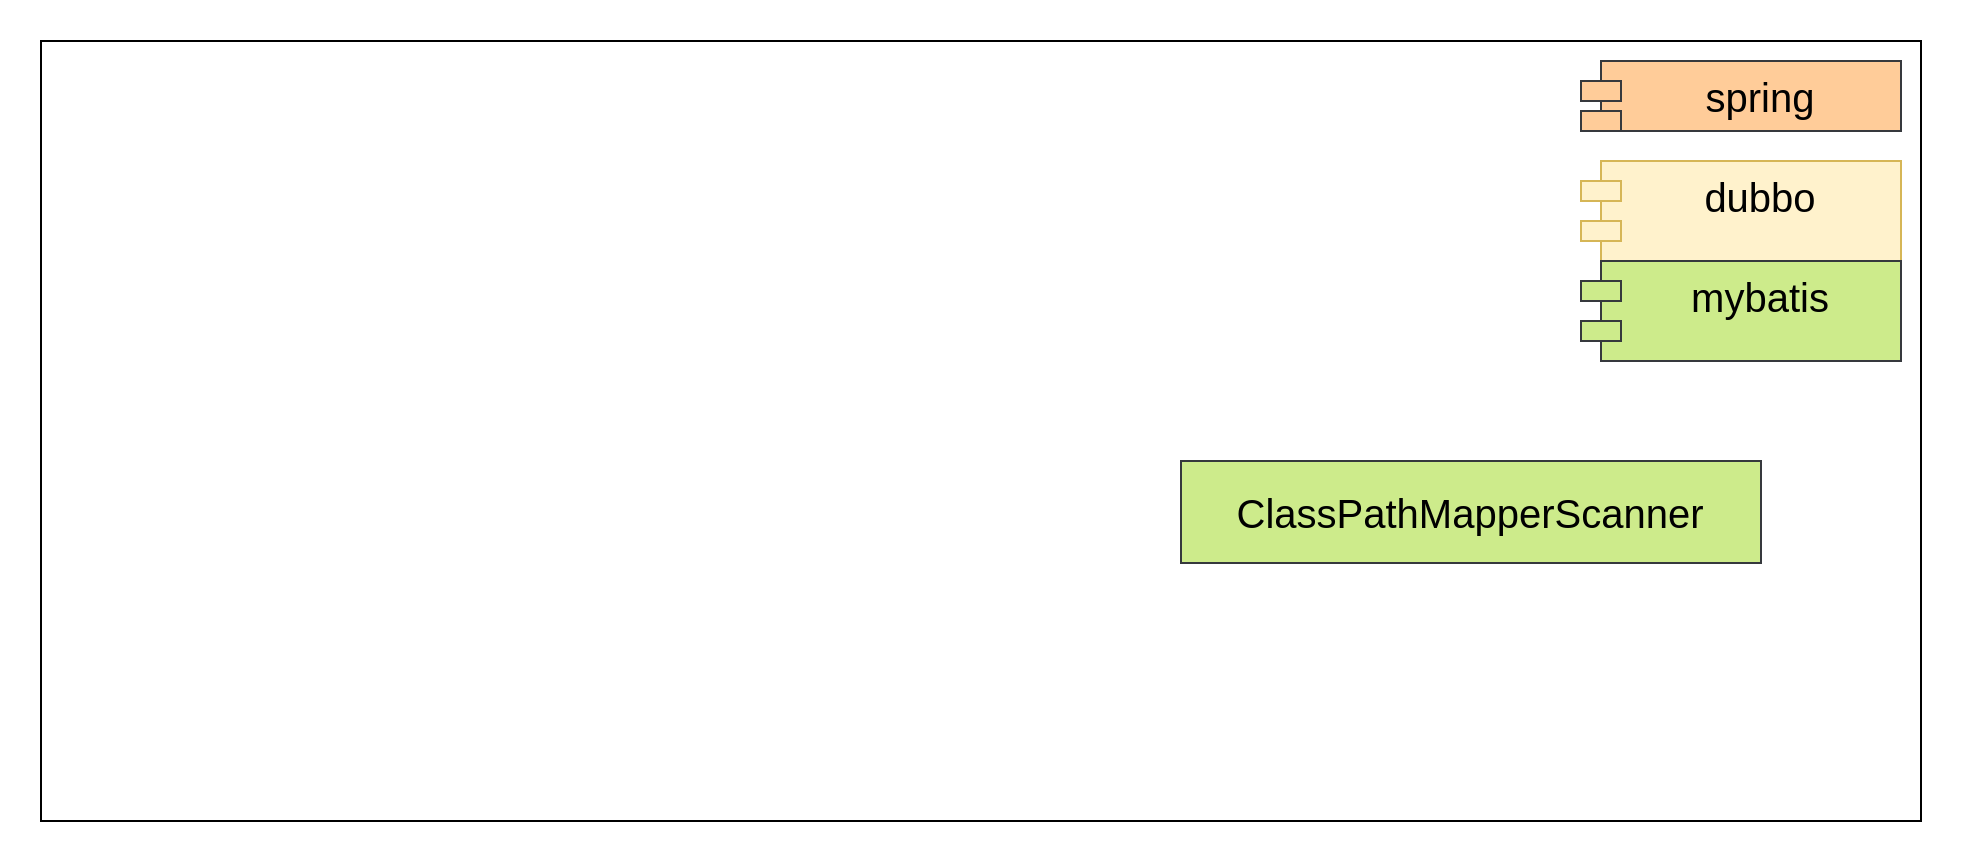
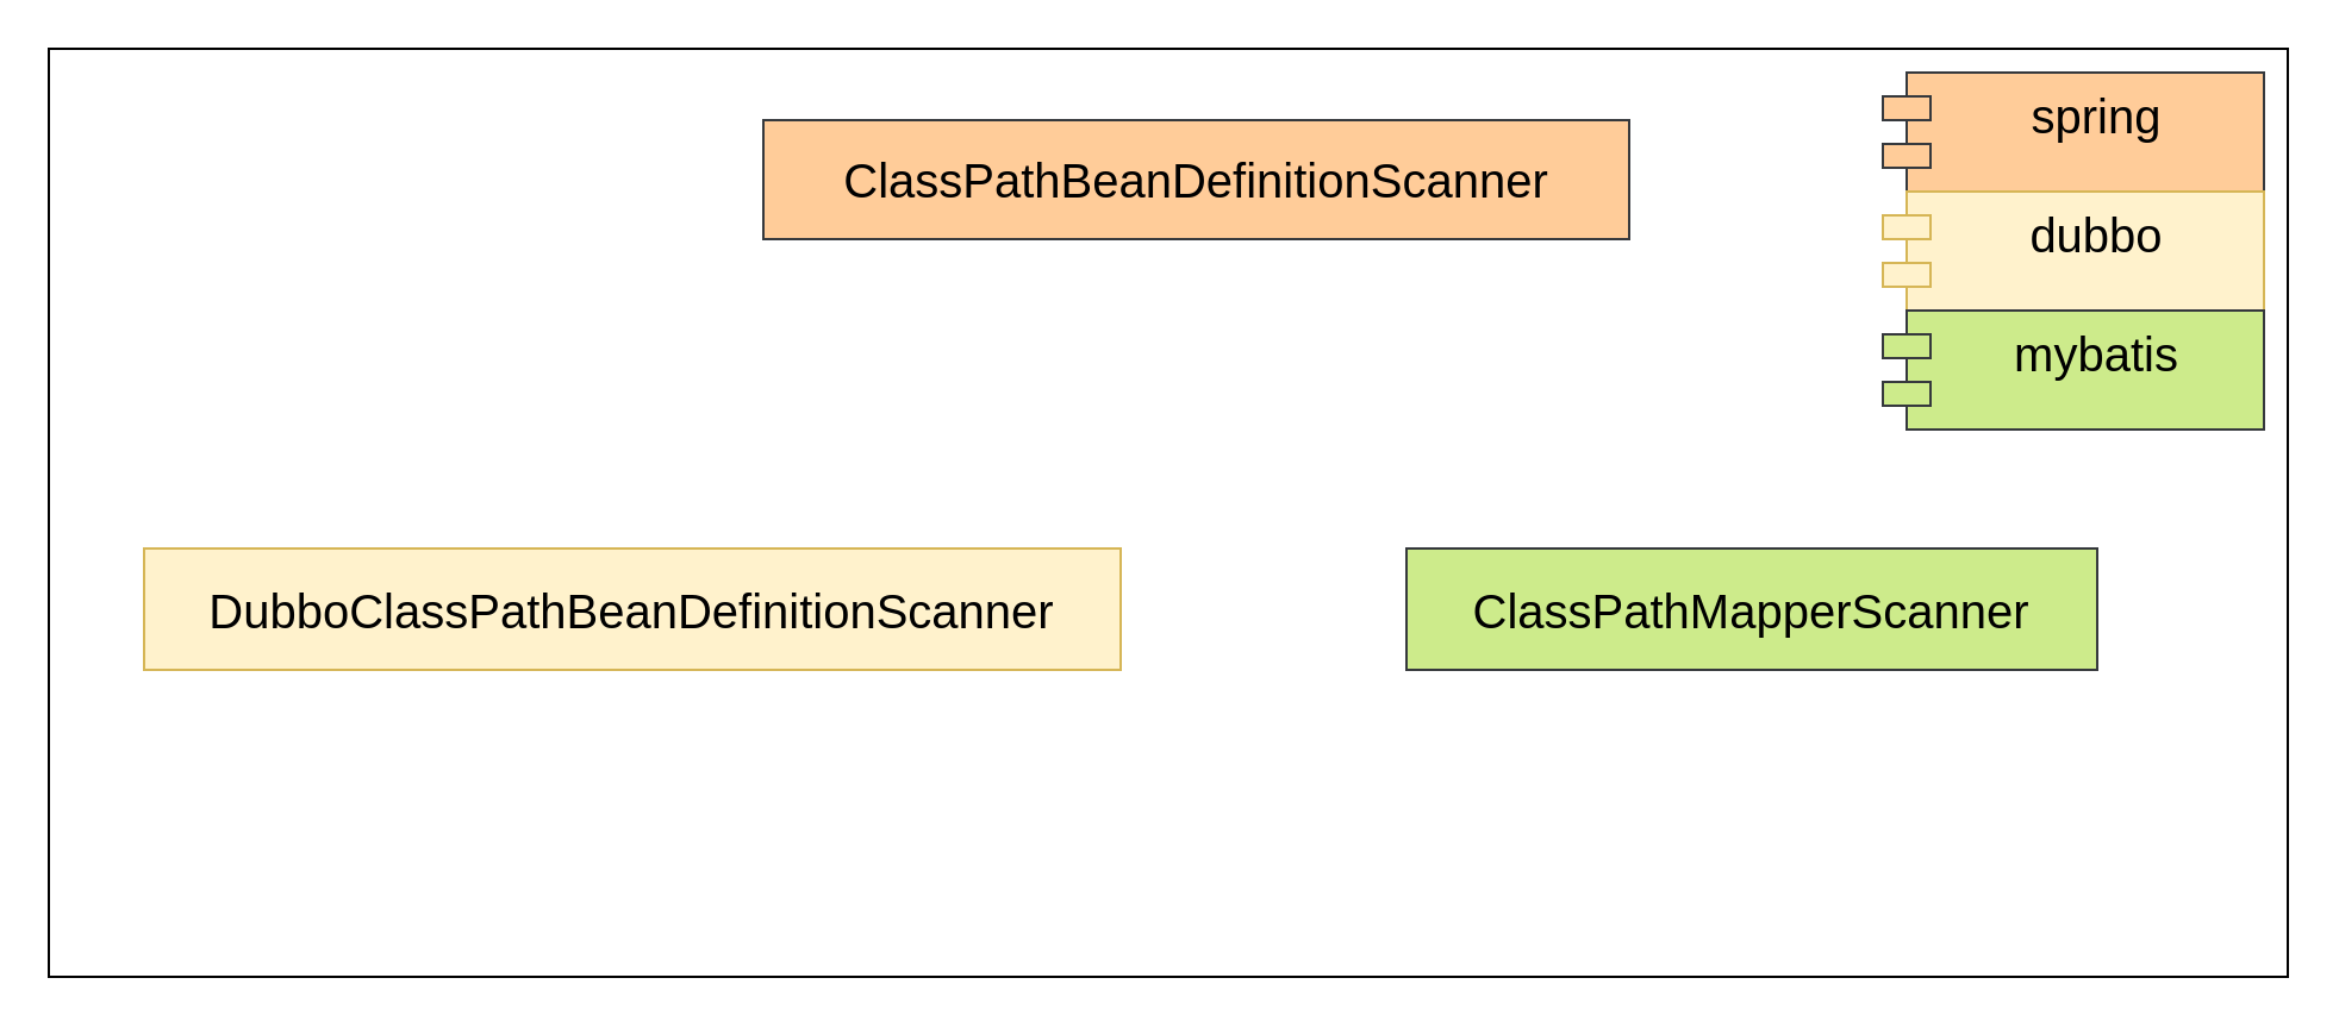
  <mxCell id="0" />
  <mxCell id="1" parent="0" />
  <mxCell id="2" value="" style="rounded=0;whiteSpace=wrap;html=1;" parent="1" vertex="1"><mxGeometry x="20" y="20" width="940" height="390" as="geometry" /></mxCell>
- <mxCell id="5" value="spring&lt;div&gt;&lt;br&gt;&lt;/div&gt;" style="shape=module;align=left;spacingLeft=20;align=center;verticalAlign=top;whiteSpace=wrap;html=1;fontSize=20;fillColor=#ffcc99;strokeColor=#36393d;" parent="1" vertex="1"><mxGeometry x="790" y="30" width="160" height="35" as="geometry" /></mxCell>
+ <mxCell id="3" value="&lt;div&gt;DubboClassPathBeanDefinitionScanner&lt;/div&gt;" style="html=1;whiteSpace=wrap;fontSize=20;verticalAlign=middle;align=center;fillColor=#fff2cc;strokeColor=#d6b656;" parent="1" vertex="1"><mxGeometry x="60" y="230" width="410" height="51" as="geometry" /></mxCell>
+ <mxCell id="4" value="ClassPathBeanDefinitionScanner" style="html=1;whiteSpace=wrap;fontSize=20;fillColor=#ffcc99;strokeColor=#36393d;" parent="1" vertex="1"><mxGeometry x="320" y="50" width="363.5" height="50" as="geometry" /></mxCell>
+ <mxCell id="5" value="spring&lt;div&gt;&lt;br&gt;&lt;/div&gt;" style="shape=module;align=left;spacingLeft=20;align=center;verticalAlign=top;whiteSpace=wrap;html=1;fontSize=20;fillColor=#ffcc99;strokeColor=#36393d;" parent="1" vertex="1"><mxGeometry x="790" y="30" width="160" height="50" as="geometry" /></mxCell>
  <mxCell id="6" value="ClassPathMapperScanner" style="html=1;whiteSpace=wrap;fontSize=20;verticalAlign=middle;align=center;fillColor=#cdeb8b;strokeColor=#36393d;" parent="1" vertex="1"><mxGeometry x="590" y="230" width="290" height="51" as="geometry" /></mxCell>
  <mxCell id="7" value="&lt;div&gt;dubbo&lt;/div&gt;" style="shape=module;align=left;spacingLeft=20;align=center;verticalAlign=top;whiteSpace=wrap;html=1;fontSize=20;fillColor=#fff2cc;strokeColor=#d6b656;" parent="1" vertex="1"><mxGeometry x="790" y="80" width="160" height="50" as="geometry" /></mxCell>
  <mxCell id="8" value="&lt;div&gt;mybatis&lt;/div&gt;" style="shape=module;align=left;spacingLeft=20;align=center;verticalAlign=top;whiteSpace=wrap;html=1;fontSize=20;fillColor=#cdeb8b;strokeColor=#36393d;" parent="1" vertex="1"><mxGeometry x="790" y="130" width="160" height="50" as="geometry" /></mxCell>
